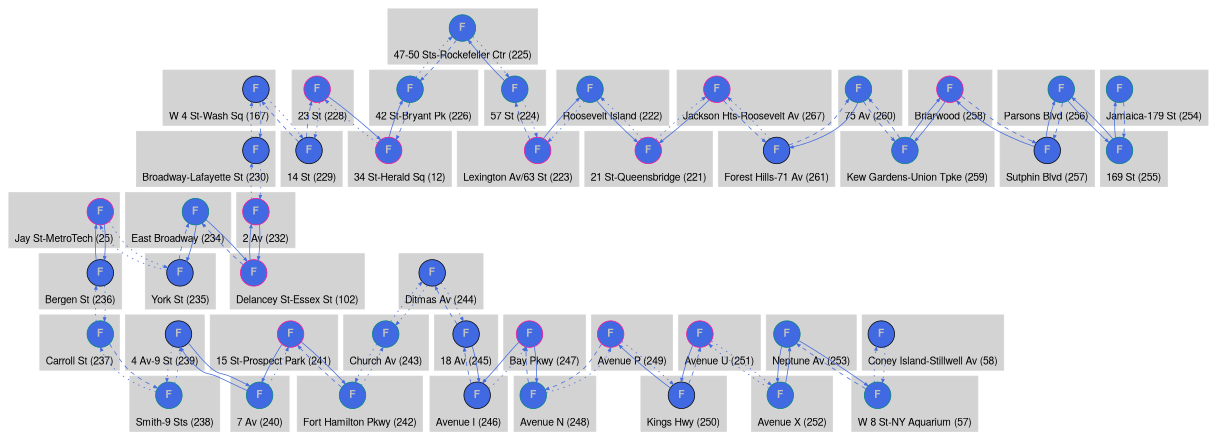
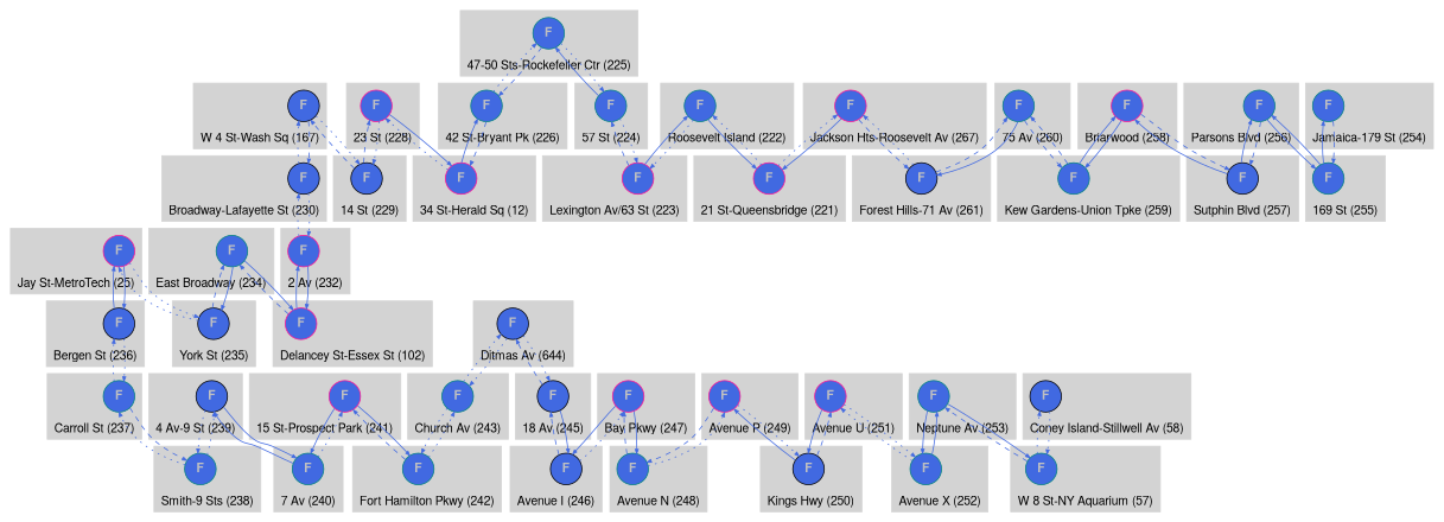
  digraph {
    fontname="Helvetica,Arial,sans-serif"
    node [color=teal fillcolor=royalblue fontcolor=gray fontname="Helvetica,Arial,sans-serif bold" labelloc=c penwidth=1 shape=circle style=filled]
    edge [arrowsize=0.5 color=royalblue fontcolor=royalblue fontname="Helvetica,Arial,sans-serif" fontsize=8 penwidth=1 style=dotted]
    n1 [color=deeppink label=F]
    n2 [color=black label=F]
    n3 [label=F]
    n4 [label=F]
    n5 [color=black label=F]
    n6 [color=black label=F]
    n7 [color=deeppink label=F]
    n8 [label=F]
    n9 [label=F]
    n10 [color=black label=F]
    n11 [color=deeppink label=F]
    n12 [color=deeppink label=F]
    n13 [label=F]
    n14 [label=F]
    n15 [color=deeppink label=F]
    n16 [label=F]
    n17 [color=black label=F]
    n18 [color=black label=F]
    n19 [color=black label=F]
    n20 [color=black label=F]
    n21 [color=deeppink label=F]
    n22 [label=F]
    n23 [color=deeppink label=F]
    n24 [color=black label=F]
    n25 [color=deeppink label=F]
    n26 [label=F]
    n27 [label=F]
    n28 [label=F]
    n29 [label=F]
    n30 [label=F]
    n31 [color=black label=F]
    n32 [color=black label=F]
    n33 [label=F]
    n34 [label=F]
    n35 [color=black label=F]
    n36 [label=F]
    n37 [color=deeppink label=F]
    n38 [label=F]
    n39 [label=F]
    n40 [color=deeppink label=F]
    n41 [color=black label=F]
    n42 [label=F]
    n43 [color=deeppink label=F]
    n44 [color=deeppink label=F]
    n45 [color=deeppink label=F]
    subgraph cluster_1 {
      color=lightgrey
      label="Jay St-MetroTech (25)"
      labelloc=b
      style=filled
      n1
    }
    subgraph cluster_2 {
      color=lightgrey
      label="W 4 St-Wash Sq (167)"
      labelloc=b
      style=filled
      n2
    }
    subgraph cluster_3 {
      color=lightgrey
      label="47-50 Sts-Rockefeller Ctr (225)"
      labelloc=b
      style=filled
      n3
    }
    subgraph cluster_4 {
      color=lightgrey
      label="42 St-Bryant Pk (226)"
      labelloc=b
      style=filled
      n4
    }
    subgraph cluster_5 {
      color=lightgrey
      label="Broadway-Lafayette St (230)"
      labelloc=b
      style=filled
      n5
    }
    subgraph cluster_6 {
      color=lightgrey
      label="Coney Island-Stillwell Av (58)"
      labelloc=b
      style=filled
      n6
    }
    subgraph cluster_7 {
      color=lightgrey
      label="Briarwood (258)"
      labelloc=b
      style=filled
      n7
    }
    subgraph cluster_8 {
      color=lightgrey
      label="Kew Gardens-Union Tpke (259)"
      labelloc=b
      style=filled
      n8
    }
    subgraph cluster_9 {
      color=lightgrey
      label="75 Av (260)"
      labelloc=b
      style=filled
      n9
    }
    subgraph cluster_10 {
      color=lightgrey
      label="Forest Hills-71 Av (261)"
      labelloc=b
      style=filled
      n10
    }
    subgraph cluster_11 {
      color=lightgrey
      label="Jackson Hts-Roosevelt Av (267)"
      labelloc=b
      style=filled
      n11
    }
    subgraph cluster_12 {
      color=lightgrey
      label="21 St-Queensbridge (221)"
      labelloc=b
      style=filled
      n12
    }
    subgraph cluster_13 {
      color=lightgrey
      label="Roosevelt Island (222)"
      labelloc=b
      style=filled
      n13
    }
    subgraph cluster_14 {
      color=lightgrey
      label="57 St (224)"
      labelloc=b
      style=filled
      n14
    }
    subgraph cluster_15 {
      color=lightgrey
      label="2 Av (232)"
      labelloc=b
      style=filled
      n15
    }
    subgraph cluster_16 {
      color=lightgrey
      label="East Broadway (234)"
      labelloc=b
      style=filled
      n16
    }
    subgraph cluster_17 {
      color=lightgrey
      label="York St (235)"
      labelloc=b
      style=filled
      n17
    }
    subgraph cluster_18 {
      color=lightgrey
-     label="Ditmas Av (244)"
+     label="Ditmas Av (644)"
      labelloc=b
      style=filled
      n18
    }
    subgraph cluster_19 {
      color=lightgrey
      label="18 Av (245)"
      labelloc=b
      style=filled
      n19
    }
    subgraph cluster_20 {
      color=lightgrey
      label="Avenue I (246)"
      labelloc=b
      style=filled
      n20
    }
    subgraph cluster_21 {
      color=lightgrey
      label="Bay Pkwy (247)"
      labelloc=b
      style=filled
      n21
    }
    subgraph cluster_22 {
      color=lightgrey
      label="Avenue N (248)"
      labelloc=b
      style=filled
      n22
    }
    subgraph cluster_23 {
      color=lightgrey
      label="Avenue P (249)"
      labelloc=b
      style=filled
      n23
    }
    subgraph cluster_24 {
      color=lightgrey
      label="Kings Hwy (250)"
      labelloc=b
      style=filled
      n24
    }
    subgraph cluster_25 {
      color=lightgrey
      label="Avenue U (251)"
      labelloc=b
      style=filled
      n25
    }
    subgraph cluster_26 {
      color=lightgrey
      label="Avenue X (252)"
      labelloc=b
      style=filled
      n26
    }
    subgraph cluster_27 {
      color=lightgrey
      label="Neptune Av (253)"
      labelloc=b
      style=filled
      n27
    }
    subgraph cluster_28 {
      color=lightgrey
      label="Jamaica-179 St (254)"
      labelloc=b
      style=filled
      n28
    }
    subgraph cluster_29 {
      color=lightgrey
      label="169 St (255)"
      labelloc=b
      style=filled
      n29
    }
    subgraph cluster_30 {
      color=lightgrey
      label="Parsons Blvd (256)"
      labelloc=b
      style=filled
      n30
    }
    subgraph cluster_31 {
      color=lightgrey
      label="Sutphin Blvd (257)"
      labelloc=b
      style=filled
      n31
    }
    subgraph cluster_32 {
      color=lightgrey
      label="Bergen St (236)"
      labelloc=b
      style=filled
      n32
    }
    subgraph cluster_33 {
      color=lightgrey
      label="Carroll St (237)"
      labelloc=b
      style=filled
      n33
    }
    subgraph cluster_34 {
      color=lightgrey
      label="Smith-9 Sts (238)"
      labelloc=b
      style=filled
      n34
    }
    subgraph cluster_35 {
      color=lightgrey
      label="4 Av-9 St (239)"
      labelloc=b
      style=filled
      n35
    }
    subgraph cluster_36 {
      color=lightgrey
      label="7 Av (240)"
      labelloc=b
      style=filled
      n36
    }
    subgraph cluster_37 {
      color=lightgrey
      label="15 St-Prospect Park (241)"
      labelloc=b
      style=filled
      n37
    }
    subgraph cluster_38 {
      color=lightgrey
      label="Fort Hamilton Pkwy (242)"
      labelloc=b
      style=filled
      n38
    }
    subgraph cluster_39 {
      color=lightgrey
      label="Church Av (243)"
      labelloc=b
      style=filled
      n39
    }
    subgraph cluster_40 {
      color=lightgrey
      label="23 St (228)"
      labelloc=b
      style=filled
      n40
    }
    subgraph cluster_41 {
      color=lightgrey
      label="14 St (229)"
      labelloc=b
      style=filled
      n41
    }
    subgraph cluster_42 {
      color=lightgrey
      label="W 8 St-NY Aquarium (57)"
      labelloc=b
      style=filled
      n42
    }
    subgraph cluster_43 {
      color=lightgrey
      label="Lexington Av/63 St (223)"
      labelloc=b
      style=filled
      n43
    }
    subgraph cluster_44 {
      color=lightgrey
      label="Delancey St-Essex St (102)"
      labelloc=b
      style=filled
      n44
    }
    subgraph cluster_45 {
      color=lightgrey
      label="34 St-Herald Sq (12)"
      labelloc=b
      style=filled
      n45
    }
    n1 -> n17
    n1 -> n32 [style=solid]
    n2 -> n5 [style=dashed]
    n2 -> n41
    n3 -> n4 [style=dashed]
    n3 -> n14
    n4 -> n3
    n4 -> n45 [style=dashed]
    n5 -> n2
    n5 -> n15
    n6 -> n42
    n7 -> n8 [style=solid]
    n7 -> n31 [style=dashed]
    n8 -> n7 [style=solid]
    n8 -> n9 [style=dashed]
    n9 -> n8 [style=dashed]
    n9 -> n10 [style=solid]
    n10 -> n9 [style=dashed]
    n10 -> n11
    n11 -> n10 [style=dashed]
    n11 -> n12 [style=solid]
    n12 -> n11
    n12 -> n13
    n13 -> n12 [style=solid]
    n13 -> n43
    n14 -> n3 [style=solid]
    n14 -> n43
    n15 -> n5
    n15 -> n44 [style=solid]
    n16 -> n17 [style=solid]
    n16 -> n44 [style=solid]
    n17 -> n1
    n17 -> n16 [style=dashed]
    n18 -> n19
    n18 -> n39
    n19 -> n18 [style=dashed]
    n19 -> n20 [style=solid]
    n20 -> n19 [style=dashed]
    n20 -> n21
    n21 -> n20 [style=solid]
    n21 -> n22 [style=solid]
    n22 -> n21 [style=dashed]
    n22 -> n23
    n23 -> n22 [style=dashed]
    n23 -> n24
    n24 -> n23 [style=solid]
    n24 -> n25 [style=dashed]
    n25 -> n24 [style=solid]
    n25 -> n26
    n26 -> n25
    n26 -> n27 [style=solid]
    n27 -> n26 [style=solid]
    n27 -> n42 [style=solid]
    n28 -> n29 [style=dashed]
    n29 -> n28 [style=solid]
    n29 -> n30 [style=solid]
    n30 -> n29 [style=solid]
    n30 -> n31 [style=dashed]
    n31 -> n7 [style=solid]
    n31 -> n30 [style=solid]
    n32 -> n1 [style=solid]
    n32 -> n33
    n33 -> n32
    n33 -> n34 [style=dashed]
    n34 -> n33
    n34 -> n35
    n35 -> n34
    n35 -> n36 [style=solid]
    n36 -> n35 [style=solid]
    n36 -> n37
    n37 -> n36 [style=solid]
    n37 -> n38 [style=solid]
    n38 -> n37 [style=dashed]
    n38 -> n39
    n39 -> n18
    n39 -> n38
    n40 -> n41
    n40 -> n45 [style=solid]
    n41 -> n2 [style=dashed]
    n41 -> n40 [style=dashed]
    n42 -> n6
    n42 -> n27 [style=dashed]
    n43 -> n13 [style=solid]
    n43 -> n14 [style=dashed]
    n44 -> n15 [style=solid]
    n44 -> n16 [style=dashed]
    n45 -> n4 [style=solid]
    n45 -> n40
  }
